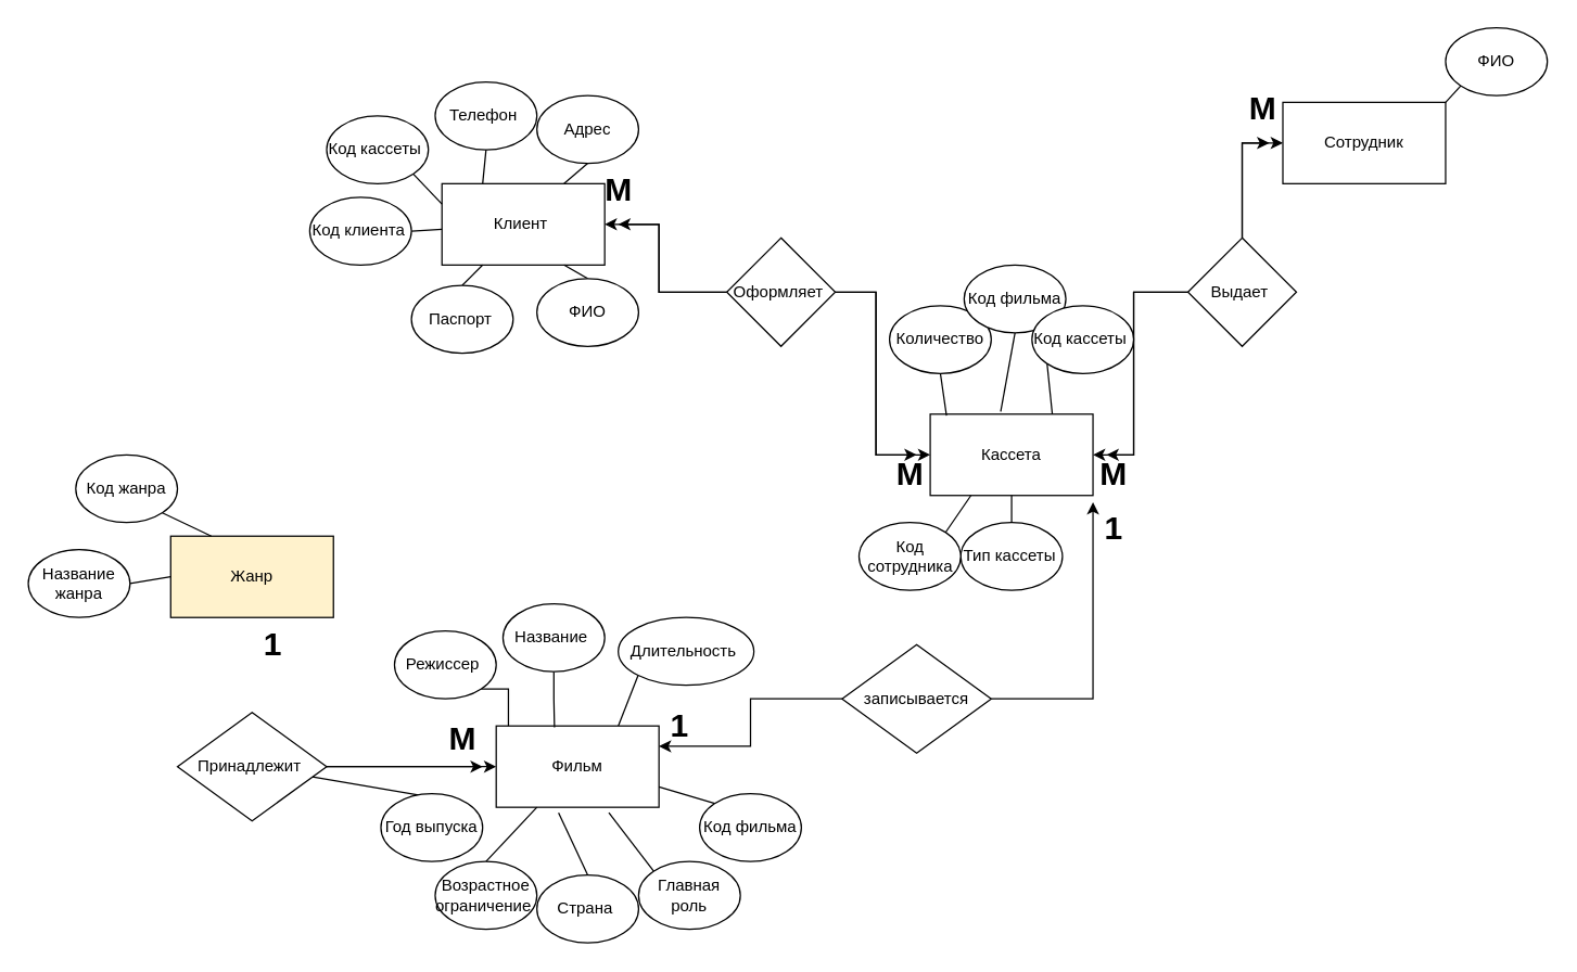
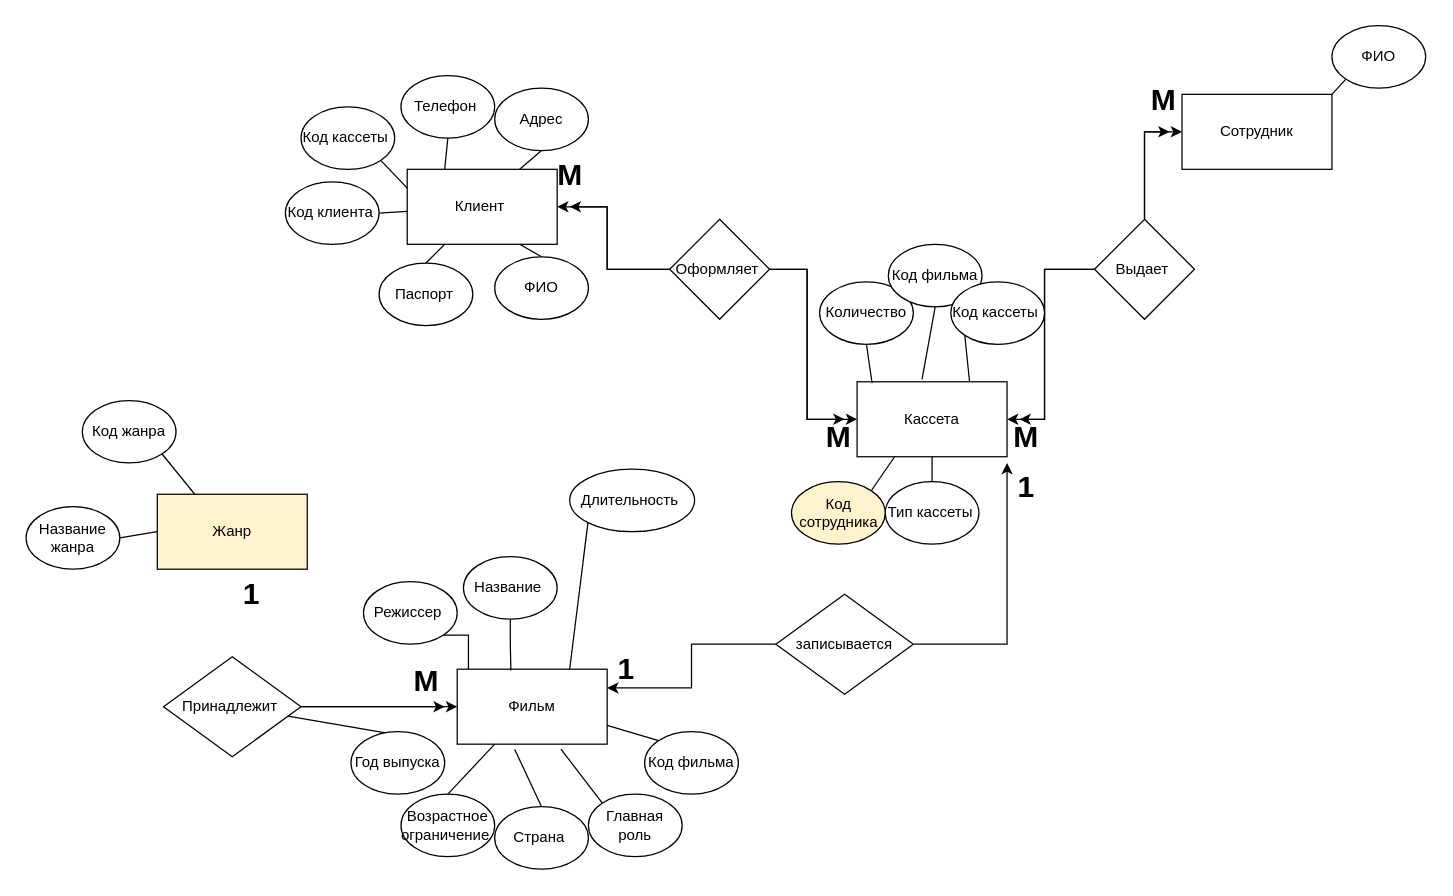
  <mxCell id="0" />
  <mxCell id="1" parent="0" />
  <mxCell id="2" style="edgeStyle=none;rounded=0;orthogonalLoop=1;jettySize=auto;html=1;exitX=0.75;exitY=0;exitDx=0;exitDy=0;entryX=0;entryY=1;entryDx=0;entryDy=0;startArrow=none;startFill=0;strokeColor=default;strokeWidth=1;endArrow=none;endFill=0;" parent="1" source="3" target="37" edge="1"><mxGeometry relative="1" as="geometry" /></mxCell>
  <mxCell id="3" value="Фильм" style="rounded=0;whiteSpace=wrap;html=1;" parent="1" vertex="1"><mxGeometry x="365" y="535" width="120" height="60" as="geometry" /></mxCell>
  <mxCell id="4" value="Жанр" style="rounded=0;whiteSpace=wrap;html=1;fillColor=#fff2cc;" parent="1" vertex="1"><mxGeometry x="125" y="395" width="120" height="60" as="geometry" /></mxCell>
  <mxCell id="5" style="edgeStyle=orthogonalEdgeStyle;rounded=0;orthogonalLoop=1;jettySize=auto;html=1;entryX=0;entryY=0.5;entryDx=0;entryDy=0;" parent="1" source="7" target="3" edge="1"><mxGeometry relative="1" as="geometry" /></mxCell>
  <mxCell id="6" style="edgeStyle=orthogonalEdgeStyle;rounded=0;orthogonalLoop=1;jettySize=auto;html=1;" parent="1" source="7" edge="1"><mxGeometry relative="1" as="geometry"><mxPoint x="355" y="565" as="targetPoint" /></mxGeometry></mxCell>
  <mxCell id="7" value="Принадлежит&amp;nbsp;" style="rhombus;whiteSpace=wrap;html=1;" parent="1" vertex="1"><mxGeometry x="130" y="525" width="110" height="80" as="geometry" /></mxCell>
  <mxCell id="8" value="Клиент&amp;nbsp;" style="rounded=0;whiteSpace=wrap;html=1;" parent="1" vertex="1"><mxGeometry x="325" y="135" width="120" height="60" as="geometry" /></mxCell>
  <mxCell id="9" value="Сотрудник" style="rounded=0;whiteSpace=wrap;html=1;" parent="1" vertex="1"><mxGeometry x="945" y="75" width="120" height="60" as="geometry" /></mxCell>
  <mxCell id="10" value="Кассета" style="rounded=0;whiteSpace=wrap;html=1;" parent="1" vertex="1"><mxGeometry x="685" y="305" width="120" height="60" as="geometry" /></mxCell>
  <mxCell id="11" style="edgeStyle=orthogonalEdgeStyle;rounded=0;orthogonalLoop=1;jettySize=auto;html=1;entryX=1;entryY=0.5;entryDx=0;entryDy=0;" parent="1" source="15" target="10" edge="1"><mxGeometry relative="1" as="geometry"><Array as="points"><mxPoint x="835" y="215" /><mxPoint x="835" y="335" /></Array></mxGeometry></mxCell>
  <mxCell id="12" style="edgeStyle=orthogonalEdgeStyle;rounded=0;orthogonalLoop=1;jettySize=auto;html=1;entryX=0;entryY=0.5;entryDx=0;entryDy=0;" parent="1" source="15" target="9" edge="1"><mxGeometry relative="1" as="geometry" /></mxCell>
  <mxCell id="13" style="edgeStyle=orthogonalEdgeStyle;rounded=0;orthogonalLoop=1;jettySize=auto;html=1;" parent="1" source="15" edge="1"><mxGeometry relative="1" as="geometry"><mxPoint x="815" y="335" as="targetPoint" /><Array as="points"><mxPoint x="835" y="215" /><mxPoint x="835" y="335" /></Array></mxGeometry></mxCell>
  <mxCell id="14" style="edgeStyle=orthogonalEdgeStyle;rounded=0;orthogonalLoop=1;jettySize=auto;html=1;" parent="1" source="15" edge="1"><mxGeometry relative="1" as="geometry"><mxPoint x="935" y="105" as="targetPoint" /><Array as="points"><mxPoint x="915" y="105" /></Array></mxGeometry></mxCell>
  <mxCell id="15" value="Выдает&amp;nbsp;" style="rhombus;whiteSpace=wrap;html=1;" parent="1" vertex="1"><mxGeometry x="875" y="175" width="80" height="80" as="geometry" /></mxCell>
  <mxCell id="16" style="edgeStyle=orthogonalEdgeStyle;rounded=0;orthogonalLoop=1;jettySize=auto;html=1;entryX=1;entryY=0.5;entryDx=0;entryDy=0;" parent="1" source="20" target="8" edge="1"><mxGeometry relative="1" as="geometry"><Array as="points"><mxPoint x="485" y="215" /><mxPoint x="485" y="165" /></Array></mxGeometry></mxCell>
  <mxCell id="17" style="edgeStyle=orthogonalEdgeStyle;rounded=0;orthogonalLoop=1;jettySize=auto;html=1;entryX=0;entryY=0.5;entryDx=0;entryDy=0;" parent="1" source="20" target="10" edge="1"><mxGeometry relative="1" as="geometry"><Array as="points"><mxPoint x="645" y="215" /><mxPoint x="645" y="335" /></Array></mxGeometry></mxCell>
  <mxCell id="18" style="edgeStyle=orthogonalEdgeStyle;rounded=0;orthogonalLoop=1;jettySize=auto;html=1;" parent="1" source="20" edge="1"><mxGeometry relative="1" as="geometry"><mxPoint x="455" y="165" as="targetPoint" /><Array as="points"><mxPoint x="485" y="215" /><mxPoint x="485" y="165" /></Array></mxGeometry></mxCell>
  <mxCell id="19" style="edgeStyle=orthogonalEdgeStyle;rounded=0;orthogonalLoop=1;jettySize=auto;html=1;" parent="1" source="20" edge="1"><mxGeometry relative="1" as="geometry"><mxPoint x="675" y="335" as="targetPoint" /><Array as="points"><mxPoint x="645" y="215" /><mxPoint x="645" y="335" /></Array></mxGeometry></mxCell>
  <mxCell id="20" value="Оформляет&amp;nbsp;" style="rhombus;whiteSpace=wrap;html=1;" parent="1" vertex="1"><mxGeometry x="535" y="175" width="80" height="80" as="geometry" /></mxCell>
  <mxCell id="21" value="М" style="text;html=1;fontSize=24;fontStyle=1;verticalAlign=middle;align=center;" parent="1" vertex="1"><mxGeometry x="325" y="525" width="30" height="40" as="geometry" /></mxCell>
  <mxCell id="22" value="М" style="text;html=1;fontSize=24;fontStyle=1;verticalAlign=middle;align=center;" parent="1" vertex="1"><mxGeometry x="440" y="120" width="30" height="40" as="geometry" /></mxCell>
  <mxCell id="23" value="М" style="text;html=1;fontSize=24;fontStyle=1;verticalAlign=middle;align=center;" parent="1" vertex="1"><mxGeometry x="655" y="330" width="30" height="40" as="geometry" /></mxCell>
  <mxCell id="24" value="М" style="text;html=1;fontSize=24;fontStyle=1;verticalAlign=middle;align=center;" parent="1" vertex="1"><mxGeometry x="805" y="330" width="30" height="40" as="geometry" /></mxCell>
  <mxCell id="25" value="М" style="text;html=1;fontSize=24;fontStyle=1;verticalAlign=middle;align=center;" parent="1" vertex="1"><mxGeometry x="915" y="60" width="30" height="40" as="geometry" /></mxCell>
  <mxCell id="26" value="1" style="text;html=1;fontSize=24;fontStyle=1;verticalAlign=middle;align=center;" parent="1" vertex="1"><mxGeometry x="185" y="455" width="30" height="40" as="geometry" /></mxCell>
  <mxCell id="27" style="edgeStyle=orthogonalEdgeStyle;rounded=0;orthogonalLoop=1;jettySize=auto;html=1;exitX=0.5;exitY=1;exitDx=0;exitDy=0;entryX=0.358;entryY=0.017;entryDx=0;entryDy=0;entryPerimeter=0;endArrow=none;endFill=0;" parent="1" source="28" target="3" edge="1"><mxGeometry relative="1" as="geometry" /></mxCell>
  <mxCell id="28" value="Название&amp;nbsp;" style="ellipse;whiteSpace=wrap;html=1;" parent="1" vertex="1"><mxGeometry x="370" y="445" width="75" height="50" as="geometry" /></mxCell>
  <mxCell id="29" style="rounded=0;orthogonalLoop=1;jettySize=auto;html=1;exitX=0;exitY=0;exitDx=0;exitDy=0;entryX=0.692;entryY=1.067;entryDx=0;entryDy=0;endArrow=none;endFill=0;entryPerimeter=0;" parent="1" source="30" target="3" edge="1"><mxGeometry relative="1" as="geometry" /></mxCell>
  <mxCell id="30" value="Главная роль" style="ellipse;whiteSpace=wrap;html=1;" parent="1" vertex="1"><mxGeometry x="470" y="635" width="75" height="50" as="geometry" /></mxCell>
  <mxCell id="31" style="rounded=0;orthogonalLoop=1;jettySize=auto;html=1;exitX=0.5;exitY=0;exitDx=0;exitDy=0;entryX=0.25;entryY=1;entryDx=0;entryDy=0;endArrow=none;endFill=0;" parent="1" source="32" target="3" edge="1"><mxGeometry relative="1" as="geometry" /></mxCell>
  <mxCell id="32" value="Возрастное ограничение&amp;nbsp;" style="ellipse;whiteSpace=wrap;html=1;" parent="1" vertex="1"><mxGeometry x="320" y="635" width="75" height="50" as="geometry" /></mxCell>
  <mxCell id="33" style="rounded=0;orthogonalLoop=1;jettySize=auto;html=1;exitX=0.5;exitY=0;exitDx=0;exitDy=0;entryX=0.383;entryY=1.067;entryDx=0;entryDy=0;entryPerimeter=0;endArrow=none;endFill=0;" parent="1" source="34" target="3" edge="1"><mxGeometry relative="1" as="geometry" /></mxCell>
  <mxCell id="34" value="Страна&amp;nbsp;" style="ellipse;whiteSpace=wrap;html=1;" parent="1" vertex="1"><mxGeometry x="395" y="645" width="75" height="50" as="geometry" /></mxCell>
  <mxCell id="35" style="edgeStyle=orthogonalEdgeStyle;rounded=0;orthogonalLoop=1;jettySize=auto;html=1;exitX=1;exitY=1;exitDx=0;exitDy=0;entryX=0.075;entryY=0;entryDx=0;entryDy=0;entryPerimeter=0;endArrow=none;endFill=0;" parent="1" source="36" target="3" edge="1"><mxGeometry relative="1" as="geometry" /></mxCell>
  <mxCell id="36" value="Режиссер&amp;nbsp;" style="ellipse;whiteSpace=wrap;html=1;" parent="1" vertex="1"><mxGeometry x="290" y="465" width="75" height="50" as="geometry" /></mxCell>
- <mxCell id="37" value="Длительность&amp;nbsp;" style="ellipse;whiteSpace=wrap;html=1;" parent="1" vertex="1"><mxGeometry x="455" y="455" width="100" height="50" as="geometry" /></mxCell>
+ <mxCell id="37" value="Длительность&amp;nbsp;" style="ellipse;whiteSpace=wrap;html=1;" parent="1" vertex="1"><mxGeometry x="455" y="375" width="100" height="50" as="geometry" /></mxCell>
  <mxCell id="38" style="rounded=0;orthogonalLoop=1;jettySize=auto;html=1;exitX=1;exitY=0;exitDx=0;exitDy=0;endArrow=none;endFill=0;" parent="1" source="39" target="7" edge="1"><mxGeometry relative="1" as="geometry"><mxPoint x="380" y="600" as="targetPoint" /></mxGeometry></mxCell>
  <mxCell id="39" value="Год выпуска" style="ellipse;whiteSpace=wrap;html=1;" parent="1" vertex="1"><mxGeometry x="280" y="585" width="75" height="50" as="geometry" /></mxCell>
  <mxCell id="40" style="edgeStyle=none;rounded=0;orthogonalLoop=1;jettySize=auto;html=1;exitX=1;exitY=0.5;exitDx=0;exitDy=0;entryX=0;entryY=0.5;entryDx=0;entryDy=0;endArrow=none;endFill=0;" parent="1" source="41" target="4" edge="1"><mxGeometry relative="1" as="geometry" /></mxCell>
  <mxCell id="41" value="Название жанра" style="ellipse;whiteSpace=wrap;html=1;" parent="1" vertex="1"><mxGeometry x="20" y="405" width="75" height="50" as="geometry" /></mxCell>
  <mxCell id="42" style="edgeStyle=none;rounded=0;orthogonalLoop=1;jettySize=auto;html=1;exitX=0.5;exitY=1;exitDx=0;exitDy=0;entryX=0.75;entryY=0;entryDx=0;entryDy=0;endArrow=none;endFill=0;" parent="1" source="43" target="8" edge="1"><mxGeometry relative="1" as="geometry" /></mxCell>
  <mxCell id="43" value="Адрес" style="ellipse;whiteSpace=wrap;html=1;" parent="1" vertex="1"><mxGeometry x="395" y="70" width="75" height="50" as="geometry" /></mxCell>
  <mxCell id="44" style="edgeStyle=none;rounded=0;orthogonalLoop=1;jettySize=auto;html=1;exitX=0.5;exitY=0;exitDx=0;exitDy=0;entryX=0.25;entryY=1;entryDx=0;entryDy=0;endArrow=none;endFill=0;" parent="1" source="45" target="8" edge="1"><mxGeometry relative="1" as="geometry" /></mxCell>
  <mxCell id="45" value="Паспорт&amp;nbsp;" style="ellipse;whiteSpace=wrap;html=1;" parent="1" vertex="1"><mxGeometry x="302.5" y="210" width="75" height="50" as="geometry" /></mxCell>
  <mxCell id="46" style="edgeStyle=none;rounded=0;orthogonalLoop=1;jettySize=auto;html=1;exitX=0.5;exitY=1;exitDx=0;exitDy=0;entryX=0.25;entryY=0;entryDx=0;entryDy=0;endArrow=none;endFill=0;" parent="1" source="47" target="8" edge="1"><mxGeometry relative="1" as="geometry" /></mxCell>
  <mxCell id="47" value="Телефон&amp;nbsp;" style="ellipse;whiteSpace=wrap;html=1;" parent="1" vertex="1"><mxGeometry x="320" y="60" width="75" height="50" as="geometry" /></mxCell>
  <mxCell id="48" style="edgeStyle=none;rounded=0;orthogonalLoop=1;jettySize=auto;html=1;exitX=0.5;exitY=0;exitDx=0;exitDy=0;entryX=0.75;entryY=1;entryDx=0;entryDy=0;endArrow=none;endFill=0;" parent="1" source="49" target="8" edge="1"><mxGeometry relative="1" as="geometry" /></mxCell>
  <mxCell id="49" value="ФИО" style="ellipse;whiteSpace=wrap;html=1;" parent="1" vertex="1"><mxGeometry x="395" y="205" width="75" height="50" as="geometry" /></mxCell>
  <mxCell id="50" style="edgeStyle=none;rounded=0;orthogonalLoop=1;jettySize=auto;html=1;exitX=0.5;exitY=0;exitDx=0;exitDy=0;entryX=0.5;entryY=1;entryDx=0;entryDy=0;endArrow=none;endFill=0;" parent="1" source="51" target="10" edge="1"><mxGeometry relative="1" as="geometry" /></mxCell>
  <mxCell id="51" value="Тип кассеты&amp;nbsp;" style="ellipse;whiteSpace=wrap;html=1;" parent="1" vertex="1"><mxGeometry x="707.5" y="385" width="75" height="50" as="geometry" /></mxCell>
  <mxCell id="52" style="edgeStyle=none;rounded=0;orthogonalLoop=1;jettySize=auto;html=1;exitX=0;exitY=1;exitDx=0;exitDy=0;entryX=1;entryY=0;entryDx=0;entryDy=0;endArrow=none;endFill=0;" parent="1" source="53" target="9" edge="1"><mxGeometry relative="1" as="geometry" /></mxCell>
  <mxCell id="53" value="ФИО" style="ellipse;whiteSpace=wrap;html=1;" parent="1" vertex="1"><mxGeometry x="1065" y="20" width="75" height="50" as="geometry" /></mxCell>
  <mxCell id="54" style="edgeStyle=none;rounded=0;orthogonalLoop=1;jettySize=auto;html=1;exitX=0.5;exitY=1;exitDx=0;exitDy=0;entryX=0.1;entryY=0.017;entryDx=0;entryDy=0;startArrow=none;startFill=0;endArrow=none;endFill=0;strokeColor=default;strokeWidth=1;entryPerimeter=0;" parent="1" source="55" target="10" edge="1"><mxGeometry relative="1" as="geometry" /></mxCell>
  <mxCell id="55" value="Количество" style="ellipse;whiteSpace=wrap;html=1;" parent="1" vertex="1"><mxGeometry x="655" y="225" width="75" height="50" as="geometry" /></mxCell>
  <mxCell id="56" style="edgeStyle=orthogonalEdgeStyle;rounded=0;orthogonalLoop=1;jettySize=auto;html=1;entryX=1;entryY=0.25;entryDx=0;entryDy=0;" parent="1" source="58" target="3" edge="1"><mxGeometry relative="1" as="geometry"><mxPoint x="500" y="570" as="targetPoint" /></mxGeometry></mxCell>
  <mxCell id="57" style="edgeStyle=orthogonalEdgeStyle;rounded=0;orthogonalLoop=1;jettySize=auto;html=1;exitX=1;exitY=0.5;exitDx=0;exitDy=0;entryX=0;entryY=1;entryDx=0;entryDy=0;endArrow=classic;endFill=1;" parent="1" source="58" target="24" edge="1"><mxGeometry relative="1" as="geometry" /></mxCell>
  <mxCell id="58" value="записывается" style="rhombus;whiteSpace=wrap;html=1;" parent="1" vertex="1"><mxGeometry x="620" y="475" width="110" height="80" as="geometry" /></mxCell>
  <mxCell id="59" value="1" style="text;html=1;fontSize=24;fontStyle=1;verticalAlign=middle;align=center;" parent="1" vertex="1"><mxGeometry x="485" y="515" width="30" height="40" as="geometry" /></mxCell>
  <mxCell id="60" value="1" style="text;html=1;fontSize=24;fontStyle=1;verticalAlign=middle;align=center;" parent="1" vertex="1"><mxGeometry x="805" y="370" width="30" height="40" as="geometry" /></mxCell>
  <mxCell id="61" style="rounded=0;orthogonalLoop=1;jettySize=auto;html=1;exitX=1;exitY=1;exitDx=0;exitDy=0;entryX=0.25;entryY=0;entryDx=0;entryDy=0;endArrow=none;endFill=0;" parent="1" source="62" target="4" edge="1"><mxGeometry relative="1" as="geometry" /></mxCell>
- <mxCell id="62" value="Код жанра" style="ellipse;whiteSpace=wrap;html=1;" parent="1" vertex="1"><mxGeometry x="55" y="335" width="75" height="50" as="geometry" /></mxCell>
+ <mxCell id="62" value="Код жанра" style="ellipse;whiteSpace=wrap;html=1;" parent="1" vertex="1"><mxGeometry x="65" y="320" width="75" height="50" as="geometry" /></mxCell>
  <mxCell id="63" style="edgeStyle=none;rounded=0;orthogonalLoop=1;jettySize=auto;html=1;exitX=0;exitY=0;exitDx=0;exitDy=0;entryX=1;entryY=0.75;entryDx=0;entryDy=0;endArrow=none;endFill=0;" parent="1" source="64" target="3" edge="1"><mxGeometry relative="1" as="geometry" /></mxCell>
  <mxCell id="64" value="Код фильма" style="ellipse;whiteSpace=wrap;html=1;" parent="1" vertex="1"><mxGeometry x="515" y="585" width="75" height="50" as="geometry" /></mxCell>
  <mxCell id="65" style="edgeStyle=none;rounded=0;orthogonalLoop=1;jettySize=auto;html=1;exitX=0.5;exitY=1;exitDx=0;exitDy=0;entryX=0.433;entryY=-0.033;entryDx=0;entryDy=0;entryPerimeter=0;endArrow=none;endFill=0;" parent="1" source="66" target="10" edge="1"><mxGeometry relative="1" as="geometry" /></mxCell>
  <mxCell id="66" value="Код фильма" style="ellipse;whiteSpace=wrap;html=1;" parent="1" vertex="1"><mxGeometry x="710" y="195" width="75" height="50" as="geometry" /></mxCell>
  <mxCell id="67" style="edgeStyle=none;rounded=0;orthogonalLoop=1;jettySize=auto;html=1;exitX=1;exitY=0;exitDx=0;exitDy=0;entryX=0.25;entryY=1;entryDx=0;entryDy=0;endArrow=none;endFill=0;" parent="1" source="68" target="10" edge="1"><mxGeometry relative="1" as="geometry" /></mxCell>
- <mxCell id="68" value="Код сотрудника" style="ellipse;whiteSpace=wrap;html=1;" parent="1" vertex="1"><mxGeometry x="632.5" y="385" width="75" height="50" as="geometry" /></mxCell>
+ <mxCell id="68" value="Код сотрудника" style="ellipse;whiteSpace=wrap;html=1;fillColor=#fff2cc;" parent="1" vertex="1"><mxGeometry x="632.5" y="385" width="75" height="50" as="geometry" /></mxCell>
  <mxCell id="69" style="edgeStyle=none;rounded=0;orthogonalLoop=1;jettySize=auto;html=1;exitX=0;exitY=1;exitDx=0;exitDy=0;entryX=0.75;entryY=0;entryDx=0;entryDy=0;endArrow=none;endFill=0;" parent="1" source="70" target="10" edge="1"><mxGeometry relative="1" as="geometry" /></mxCell>
  <mxCell id="70" value="Код кассеты&amp;nbsp;" style="ellipse;whiteSpace=wrap;html=1;" parent="1" vertex="1"><mxGeometry x="760" y="225" width="75" height="50" as="geometry" /></mxCell>
  <mxCell id="71" style="edgeStyle=none;rounded=0;orthogonalLoop=1;jettySize=auto;html=1;exitX=1;exitY=1;exitDx=0;exitDy=0;entryX=0;entryY=0.25;entryDx=0;entryDy=0;endArrow=none;endFill=0;" parent="1" source="72" target="8" edge="1"><mxGeometry relative="1" as="geometry" /></mxCell>
  <mxCell id="72" value="Код кассеты&amp;nbsp;" style="ellipse;whiteSpace=wrap;html=1;" parent="1" vertex="1"><mxGeometry x="240" y="85" width="75" height="50" as="geometry" /></mxCell>
  <mxCell id="73" style="edgeStyle=none;rounded=0;orthogonalLoop=1;jettySize=auto;html=1;exitX=1;exitY=0.5;exitDx=0;exitDy=0;endArrow=none;endFill=0;" parent="1" source="74" target="8" edge="1"><mxGeometry relative="1" as="geometry" /></mxCell>
  <mxCell id="74" value="Код клиента&amp;nbsp;" style="ellipse;whiteSpace=wrap;html=1;" parent="1" vertex="1"><mxGeometry x="227.5" y="145" width="75" height="50" as="geometry" /></mxCell>
